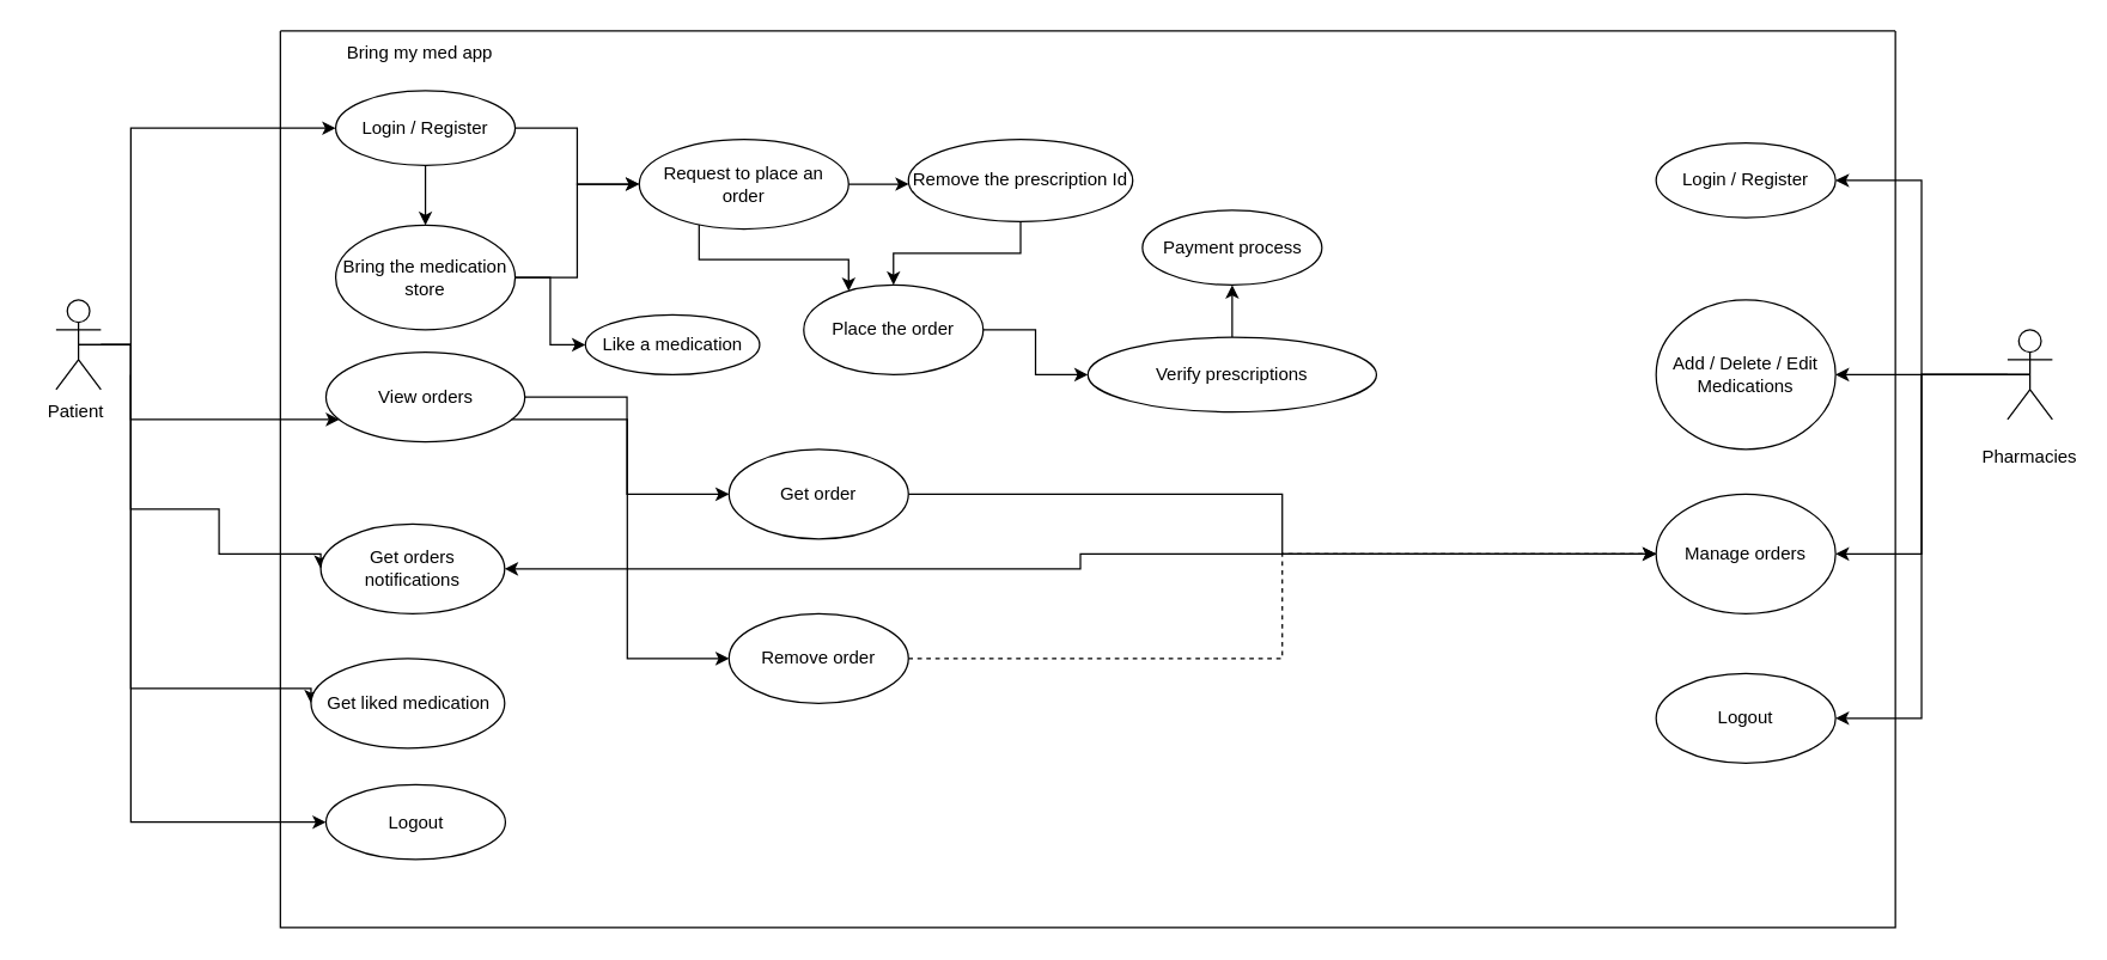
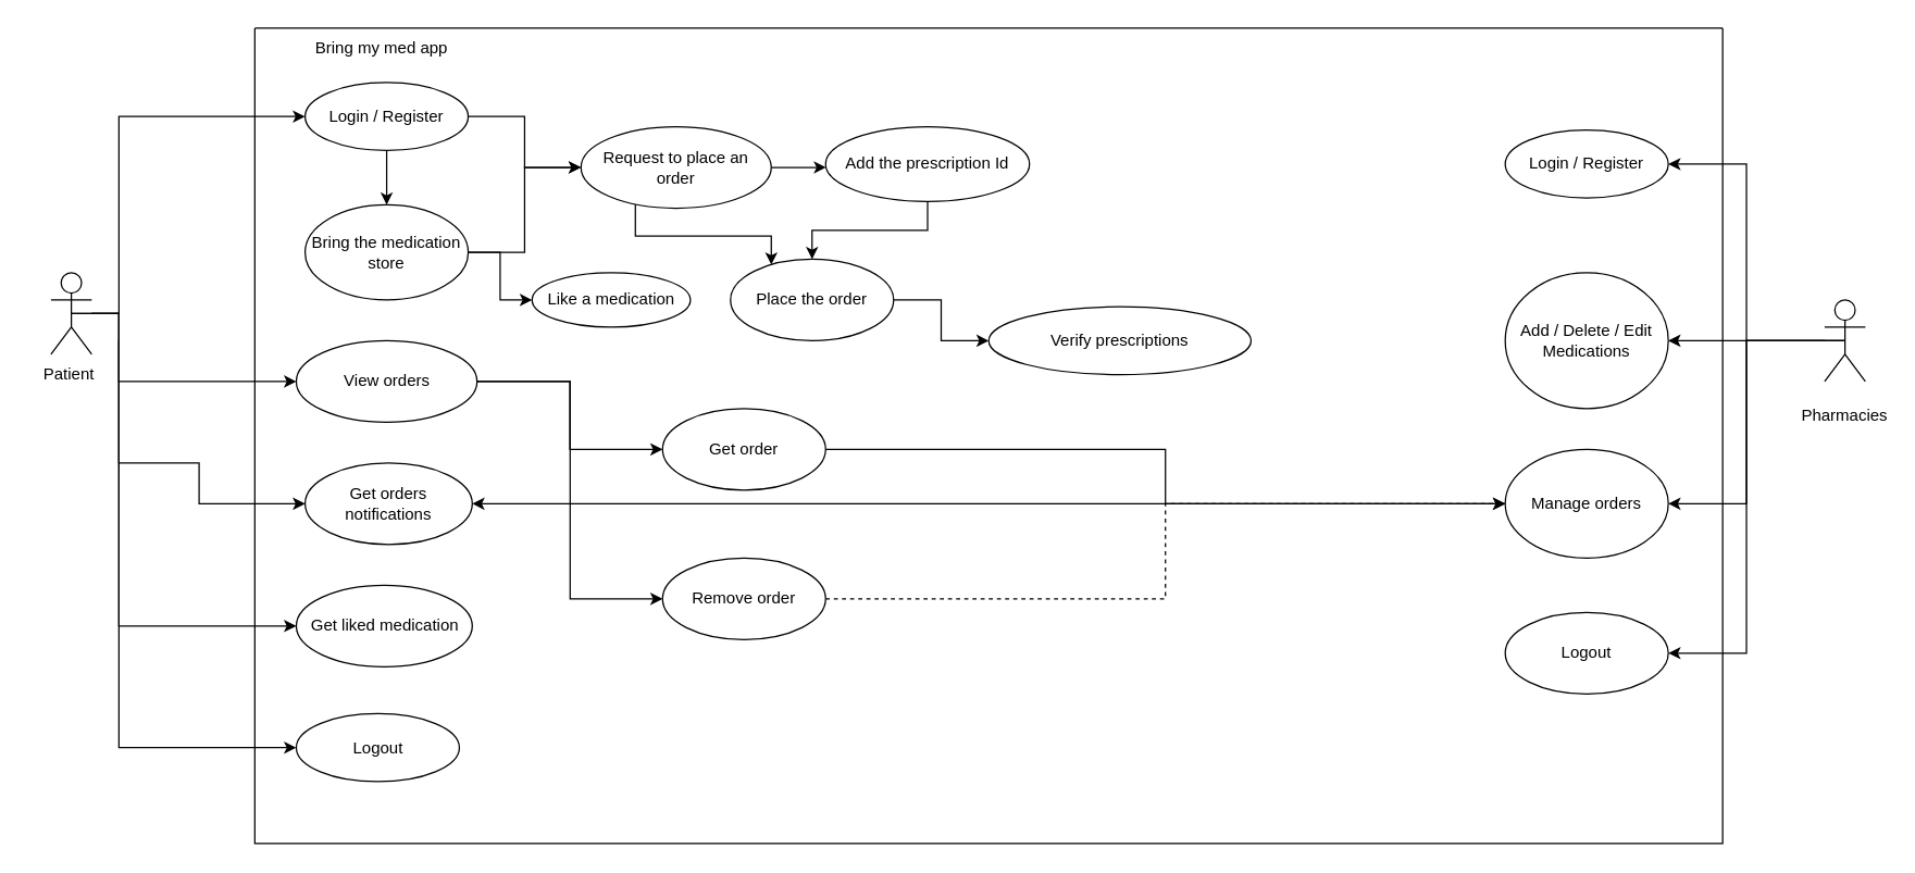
  <mxCell id="0" />
  <mxCell id="1" parent="0" />
  <mxCell id="2" style="edgeStyle=orthogonalEdgeStyle;rounded=0;orthogonalLoop=1;jettySize=auto;html=1;exitX=0.5;exitY=0.5;exitDx=0;exitDy=0;exitPerimeter=0;entryX=0;entryY=0.5;entryDx=0;entryDy=0;" edge="1" parent="1" source="7" target="11"><mxGeometry relative="1" as="geometry"><Array as="points"><mxPoint x="87" y="230" /><mxPoint x="87" y="85" /></Array></mxGeometry></mxCell>
  <mxCell id="3" style="edgeStyle=orthogonalEdgeStyle;rounded=0;orthogonalLoop=1;jettySize=auto;html=1;" edge="1" parent="1" target="27"><mxGeometry relative="1" as="geometry"><mxPoint x="87" y="250" as="sourcePoint" /><Array as="points"><mxPoint x="87" y="280" /></Array></mxGeometry></mxCell>
  <mxCell id="4" style="edgeStyle=orthogonalEdgeStyle;rounded=0;orthogonalLoop=1;jettySize=auto;html=1;exitX=0.5;exitY=0.5;exitDx=0;exitDy=0;exitPerimeter=0;entryX=0;entryY=0.5;entryDx=0;entryDy=0;" edge="1" parent="1" source="7" target="28"><mxGeometry relative="1" as="geometry"><Array as="points"><mxPoint x="87" y="230" /><mxPoint x="87" y="340" /><mxPoint x="146" y="340" /><mxPoint x="146" y="370" /></Array></mxGeometry></mxCell>
  <mxCell id="5" style="edgeStyle=orthogonalEdgeStyle;rounded=0;orthogonalLoop=1;jettySize=auto;html=1;entryX=0;entryY=0.5;entryDx=0;entryDy=0;" edge="1" parent="1" source="7" target="31"><mxGeometry relative="1" as="geometry"><Array as="points"><mxPoint x="87" y="230" /><mxPoint x="87" y="460" /></Array></mxGeometry></mxCell>
  <mxCell id="6" style="edgeStyle=orthogonalEdgeStyle;rounded=0;orthogonalLoop=1;jettySize=auto;html=1;entryX=0;entryY=0.5;entryDx=0;entryDy=0;" edge="1" parent="1" source="7" target="38"><mxGeometry relative="1" as="geometry"><Array as="points"><mxPoint x="87" y="230" /><mxPoint x="87" y="550" /></Array></mxGeometry></mxCell>
  <mxCell id="7" value="Actor" style="shape=umlActor;verticalLabelPosition=bottom;verticalAlign=top;html=1;outlineConnect=0;noLabel=1;" vertex="1" parent="1"><mxGeometry x="37" y="200" width="30" height="60" as="geometry" /></mxCell>
  <mxCell id="8" value="" style="swimlane;startSize=0;" vertex="1" parent="1"><mxGeometry x="187" y="20" width="1080" height="600" as="geometry"><mxRectangle x="244" y="80" width="50" height="40" as="alternateBounds" /></mxGeometry></mxCell>
  <mxCell id="9" value="" style="edgeStyle=orthogonalEdgeStyle;rounded=0;orthogonalLoop=1;jettySize=auto;html=1;" edge="1" parent="8" source="11" target="14"><mxGeometry relative="1" as="geometry" /></mxCell>
  <mxCell id="10" style="edgeStyle=orthogonalEdgeStyle;rounded=0;orthogonalLoop=1;jettySize=auto;html=1;" edge="1" parent="8" source="11" target="17"><mxGeometry relative="1" as="geometry" /></mxCell>
  <mxCell id="11" value="Login / Register" style="ellipse;whiteSpace=wrap;html=1;" vertex="1" parent="8"><mxGeometry x="37" y="40" width="120" height="50" as="geometry" /></mxCell>
  <mxCell id="12" style="edgeStyle=orthogonalEdgeStyle;rounded=0;orthogonalLoop=1;jettySize=auto;html=1;" edge="1" parent="8" source="14" target="17"><mxGeometry relative="1" as="geometry" /></mxCell>
  <mxCell id="13" style="edgeStyle=orthogonalEdgeStyle;rounded=0;orthogonalLoop=1;jettySize=auto;html=1;" edge="1" parent="8" source="14" target="30"><mxGeometry relative="1" as="geometry" /></mxCell>
  <mxCell id="14" value="Bring the medication store" style="ellipse;whiteSpace=wrap;html=1;" vertex="1" parent="8"><mxGeometry x="37" y="130" width="120" height="70" as="geometry" /></mxCell>
  <mxCell id="15" value="" style="edgeStyle=orthogonalEdgeStyle;rounded=0;orthogonalLoop=1;jettySize=auto;html=1;" edge="1" parent="8" source="17" target="19"><mxGeometry relative="1" as="geometry"><Array as="points"><mxPoint x="280" y="153" /><mxPoint x="380" y="153" /></Array></mxGeometry></mxCell>
  <mxCell id="16" value="" style="edgeStyle=orthogonalEdgeStyle;rounded=0;orthogonalLoop=1;jettySize=auto;html=1;" edge="1" parent="8" source="17" target="23"><mxGeometry relative="1" as="geometry"><Array as="points"><mxPoint x="380" y="103" /><mxPoint x="380" y="103" /></Array></mxGeometry></mxCell>
  <mxCell id="17" value="Request to place an order" style="ellipse;whiteSpace=wrap;html=1;" vertex="1" parent="8"><mxGeometry x="240" y="72.5" width="140" height="60" as="geometry" /></mxCell>
  <mxCell id="18" style="edgeStyle=orthogonalEdgeStyle;rounded=0;orthogonalLoop=1;jettySize=auto;html=1;" edge="1" parent="8" source="19" target="37"><mxGeometry relative="1" as="geometry" /></mxCell>
  <mxCell id="19" value="Place the order" style="ellipse;whiteSpace=wrap;html=1;" vertex="1" parent="8"><mxGeometry x="350" y="170" width="120" height="60" as="geometry" /></mxCell>
  <mxCell id="20" style="edgeStyle=orthogonalEdgeStyle;rounded=0;orthogonalLoop=1;jettySize=auto;html=1;dashed=1;" edge="1" parent="8" source="21" target="35"><mxGeometry relative="1" as="geometry" /></mxCell>
  <mxCell id="21" value="Remove order" style="ellipse;whiteSpace=wrap;html=1;" vertex="1" parent="8"><mxGeometry x="300" y="390" width="120" height="60" as="geometry" /></mxCell>
  <mxCell id="22" style="edgeStyle=orthogonalEdgeStyle;rounded=0;orthogonalLoop=1;jettySize=auto;html=1;entryX=0.5;entryY=0;entryDx=0;entryDy=0;" edge="1" parent="8" source="23" target="19"><mxGeometry relative="1" as="geometry" /></mxCell>
- <mxCell id="23" value="Remove the prescription Id" style="ellipse;whiteSpace=wrap;html=1;" vertex="1" parent="8"><mxGeometry x="420" y="72.5" width="150" height="55" as="geometry" /></mxCell>
+ <mxCell id="23" value="Add the prescription Id" style="ellipse;whiteSpace=wrap;html=1;" vertex="1" parent="8"><mxGeometry x="420" y="72.5" width="150" height="55" as="geometry" /></mxCell>
  <mxCell id="24" style="edgeStyle=orthogonalEdgeStyle;rounded=0;orthogonalLoop=1;jettySize=auto;html=1;entryX=0;entryY=0.5;entryDx=0;entryDy=0;" edge="1" parent="8" source="25" target="35"><mxGeometry relative="1" as="geometry" /></mxCell>
  <mxCell id="25" value="Get order" style="ellipse;whiteSpace=wrap;html=1;" vertex="1" parent="8"><mxGeometry x="300" y="280" width="120" height="60" as="geometry" /></mxCell>
  <mxCell id="26" style="edgeStyle=orthogonalEdgeStyle;rounded=0;orthogonalLoop=1;jettySize=auto;html=1;entryX=0;entryY=0.5;entryDx=0;entryDy=0;" edge="1" parent="8" source="27" target="25"><mxGeometry relative="1" as="geometry" /></mxCell>
- <mxCell id="27" value="View orders" style="ellipse;whiteSpace=wrap;html=1;" vertex="1" parent="8"><mxGeometry x="30.5" y="215" width="133" height="60" as="geometry" /></mxCell>
- <mxCell id="28" value="Get orders notifications" style="ellipse;whiteSpace=wrap;html=1;" vertex="1" parent="8"><mxGeometry x="27" y="330" width="123" height="60" as="geometry" /></mxCell>
+ <mxCell id="27" value="View orders" style="ellipse;whiteSpace=wrap;html=1;" vertex="1" parent="8"><mxGeometry x="30.5" y="230" width="133" height="60" as="geometry" /></mxCell>
+ <mxCell id="28" value="Get orders notifications" style="ellipse;whiteSpace=wrap;html=1;" vertex="1" parent="8"><mxGeometry x="37" y="320" width="123" height="60" as="geometry" /></mxCell>
  <mxCell id="29" style="edgeStyle=orthogonalEdgeStyle;rounded=0;orthogonalLoop=1;jettySize=auto;html=1;entryX=0;entryY=0.5;entryDx=0;entryDy=0;" edge="1" parent="8" source="27" target="21"><mxGeometry relative="1" as="geometry"><Array as="points"><mxPoint x="232" y="260" /><mxPoint x="232" y="420" /></Array></mxGeometry></mxCell>
- <mxCell id="30" value="Like a medication" style="ellipse;whiteSpace=wrap;html=1;" vertex="1" parent="8"><mxGeometry x="204" y="190" width="116.5" height="40" as="geometry" /></mxCell>
- <mxCell id="31" value="Get liked medication" style="ellipse;whiteSpace=wrap;html=1;" vertex="1" parent="8"><mxGeometry x="20.5" y="420" width="129.5" height="60" as="geometry" /></mxCell>
+ <mxCell id="30" value="Like a medication" style="ellipse;whiteSpace=wrap;html=1;" vertex="1" parent="8"><mxGeometry x="204" y="180" width="116.5" height="40" as="geometry" /></mxCell>
+ <mxCell id="31" value="Get liked medication" style="ellipse;whiteSpace=wrap;html=1;" vertex="1" parent="8"><mxGeometry x="30.5" y="410" width="129.5" height="60" as="geometry" /></mxCell>
  <mxCell id="32" value="Login / Register" style="ellipse;whiteSpace=wrap;html=1;" vertex="1" parent="8"><mxGeometry x="920" y="75" width="120" height="50" as="geometry" /></mxCell>
  <mxCell id="33" value="Add / Delete / Edit Medications" style="ellipse;whiteSpace=wrap;html=1;" vertex="1" parent="8"><mxGeometry x="920" y="180" width="120" height="100" as="geometry" /></mxCell>
  <mxCell id="34" style="edgeStyle=orthogonalEdgeStyle;rounded=0;orthogonalLoop=1;jettySize=auto;html=1;" edge="1" parent="8" source="35" target="28"><mxGeometry relative="1" as="geometry" /></mxCell>
  <mxCell id="35" value="Manage orders" style="ellipse;whiteSpace=wrap;html=1;" vertex="1" parent="8"><mxGeometry x="920" y="310" width="120" height="80" as="geometry" /></mxCell>
- <mxCell id="36" style="edgeStyle=orthogonalEdgeStyle;rounded=0;orthogonalLoop=1;jettySize=auto;html=1;exitX=0.5;exitY=0;exitDx=0;exitDy=0;entryX=0.5;entryY=1;entryDx=0;entryDy=0;" edge="1" parent="8" source="37" target="40"><mxGeometry relative="1" as="geometry" /></mxCell>
  <mxCell id="37" value="Verify prescriptions" style="ellipse;whiteSpace=wrap;html=1;" vertex="1" parent="8"><mxGeometry x="540" y="205" width="193" height="50" as="geometry" /></mxCell>
  <mxCell id="38" value="Logout" style="ellipse;whiteSpace=wrap;html=1;" vertex="1" parent="8"><mxGeometry x="30.5" y="504.5" width="120" height="50" as="geometry" /></mxCell>
  <mxCell id="39" value="Logout" style="ellipse;whiteSpace=wrap;html=1;" vertex="1" parent="8"><mxGeometry x="920" y="430" width="120" height="60" as="geometry" /></mxCell>
- <mxCell id="40" value="Payment process" style="ellipse;whiteSpace=wrap;html=1;" vertex="1" parent="8"><mxGeometry x="576.5" y="120" width="120" height="50" as="geometry" /></mxCell>
  <mxCell id="41" value="Bring my med app" style="text;html=1;align=center;verticalAlign=middle;whiteSpace=wrap;rounded=0;" vertex="1" parent="8"><mxGeometry x="37" width="113" height="30" as="geometry" /></mxCell>
  <mxCell id="42" value="Patient" style="text;html=1;align=center;verticalAlign=middle;resizable=0;points=[];autosize=1;strokeColor=none;fillColor=none;" vertex="1" parent="1"><mxGeometry x="20" y="260" width="60" height="30" as="geometry" /></mxCell>
  <mxCell id="43" style="edgeStyle=orthogonalEdgeStyle;rounded=0;orthogonalLoop=1;jettySize=auto;html=1;exitX=0.5;exitY=0.5;exitDx=0;exitDy=0;exitPerimeter=0;entryX=1;entryY=0.5;entryDx=0;entryDy=0;" edge="1" parent="1" source="47" target="32"><mxGeometry relative="1" as="geometry" /></mxCell>
  <mxCell id="44" style="edgeStyle=orthogonalEdgeStyle;rounded=0;orthogonalLoop=1;jettySize=auto;html=1;exitX=0.5;exitY=0.5;exitDx=0;exitDy=0;exitPerimeter=0;entryX=1;entryY=0.5;entryDx=0;entryDy=0;" edge="1" parent="1" source="47" target="33"><mxGeometry relative="1" as="geometry" /></mxCell>
  <mxCell id="45" style="edgeStyle=orthogonalEdgeStyle;rounded=0;orthogonalLoop=1;jettySize=auto;html=1;exitX=0.5;exitY=0.5;exitDx=0;exitDy=0;exitPerimeter=0;entryX=1;entryY=0.5;entryDx=0;entryDy=0;" edge="1" parent="1" source="47" target="35"><mxGeometry relative="1" as="geometry" /></mxCell>
  <mxCell id="46" style="edgeStyle=orthogonalEdgeStyle;rounded=0;orthogonalLoop=1;jettySize=auto;html=1;entryX=1;entryY=0.5;entryDx=0;entryDy=0;" edge="1" parent="1" source="47" target="39"><mxGeometry relative="1" as="geometry" /></mxCell>
  <mxCell id="47" value="Actor" style="shape=umlActor;verticalLabelPosition=bottom;verticalAlign=top;html=1;outlineConnect=0;noLabel=1;" vertex="1" parent="1"><mxGeometry x="1342" y="220" width="30" height="60" as="geometry" /></mxCell>
  <mxCell id="48" value="Pharmacies" style="text;html=1;align=center;verticalAlign=middle;whiteSpace=wrap;rounded=0;" vertex="1" parent="1"><mxGeometry x="1327" y="290" width="60" height="30" as="geometry" /></mxCell>
